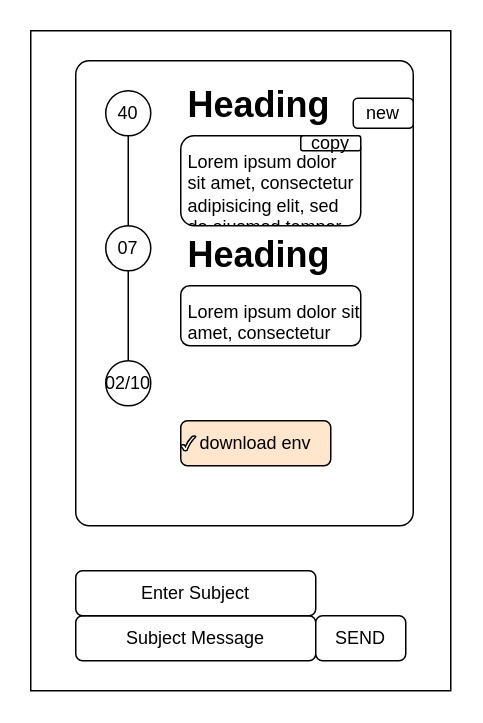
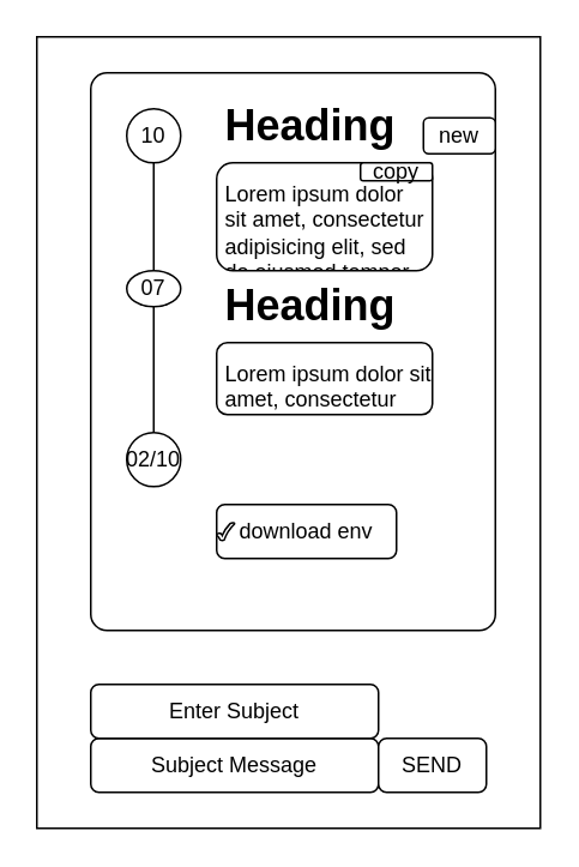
  <mxCell id="0" />
  <mxCell id="1" parent="0" />
  <mxCell id="2" value="" style="rounded=0;whiteSpace=wrap;html=1;" vertex="1" parent="1"><mxGeometry x="20" y="20" width="280" height="440" as="geometry" /></mxCell>
  <mxCell id="3" value="" style="rounded=1;whiteSpace=wrap;html=1;arcSize=4;" vertex="1" parent="1"><mxGeometry x="50" y="40" width="225" height="310" as="geometry" /></mxCell>
- <mxCell id="4" value="40" style="ellipse;whiteSpace=wrap;html=1;aspect=fixed;" vertex="1" parent="1"><mxGeometry x="70" y="60" width="30" height="30" as="geometry" /></mxCell>
- <mxCell id="5" value="07" style="ellipse;whiteSpace=wrap;html=1;aspect=fixed;" vertex="1" parent="1"><mxGeometry x="70" y="150" width="30" height="30" as="geometry" /></mxCell>
+ <mxCell id="4" value="10" style="ellipse;whiteSpace=wrap;html=1;aspect=fixed;" vertex="1" parent="1"><mxGeometry x="70" y="60" width="30" height="30" as="geometry" /></mxCell>
+ <mxCell id="5" value="07" style="ellipse;whiteSpace=wrap;html=1;aspect=fixed;" vertex="1" parent="1"><mxGeometry x="70" y="150" width="30" height="20" as="geometry" /></mxCell>
  <mxCell id="6" value="02/10" style="ellipse;whiteSpace=wrap;html=1;aspect=fixed;" vertex="1" parent="1"><mxGeometry x="70" y="240" width="30" height="30" as="geometry" /></mxCell>
  <mxCell id="7" value="" style="endArrow=none;html=1;rounded=0;exitX=0.5;exitY=0;exitDx=0;exitDy=0;" edge="1" parent="1" source="6" target="5"><mxGeometry width="50" height="50" relative="1" as="geometry"><mxPoint x="140" y="210" as="sourcePoint" /><mxPoint x="190" y="160" as="targetPoint" /></mxGeometry></mxCell>
  <mxCell id="8" value="" style="endArrow=none;html=1;rounded=0;entryX=0.5;entryY=1;entryDx=0;entryDy=0;exitX=0.5;exitY=0;exitDx=0;exitDy=0;" edge="1" parent="1" source="5" target="4"><mxGeometry width="50" height="50" relative="1" as="geometry"><mxPoint x="140" y="210" as="sourcePoint" /><mxPoint x="190" y="160" as="targetPoint" /></mxGeometry></mxCell>
  <mxCell id="9" value="" style="rounded=1;whiteSpace=wrap;html=1;" vertex="1" parent="1"><mxGeometry x="120" y="90" width="120" height="60" as="geometry" /></mxCell>
  <mxCell id="10" value="" style="rounded=1;whiteSpace=wrap;html=1;" vertex="1" parent="1"><mxGeometry x="120" y="190" width="120" height="40" as="geometry" /></mxCell>
  <mxCell id="11" value="&lt;h1&gt;Heading&lt;/h1&gt;&lt;p&gt;Lorem ipsum dolor sit amet, consectetur adipisicing elit, sed do eiusmod tempor incididunt ut labore et dolore magna aliqua.&lt;/p&gt;" style="text;html=1;spacing=5;spacingTop=-20;whiteSpace=wrap;overflow=hidden;rounded=0;" vertex="1" parent="1"><mxGeometry x="120" y="50" width="120" height="100" as="geometry" /></mxCell>
  <mxCell id="12" value="&lt;h1&gt;Heading&lt;/h1&gt;&lt;p&gt;Lorem ipsum dolor sit amet, consectetur adipisicing elit, sed do eiusmod tempor incididunt ut labore et dolore magna aliqua.&lt;/p&gt;" style="text;html=1;spacing=5;spacingTop=-20;whiteSpace=wrap;overflow=hidden;rounded=0;" vertex="1" parent="1"><mxGeometry x="120" y="150" width="140" height="80" as="geometry" /></mxCell>
- <mxCell id="13" value="download env" style="rounded=1;whiteSpace=wrap;html=1;fillColor=#ffe6cc;" vertex="1" parent="1"><mxGeometry x="120" y="280" width="100" height="30" as="geometry" /></mxCell>
+ <mxCell id="13" value="download env" style="rounded=1;whiteSpace=wrap;html=1;" vertex="1" parent="1"><mxGeometry x="120" y="280" width="100" height="30" as="geometry" /></mxCell>
  <mxCell id="14" value="" style="verticalLabelPosition=bottom;verticalAlign=top;html=1;shape=mxgraph.basic.tick" vertex="1" parent="1"><mxGeometry x="120" y="290" width="10" height="10" as="geometry" /></mxCell>
  <mxCell id="15" value="new" style="rounded=1;whiteSpace=wrap;html=1;" vertex="1" parent="1"><mxGeometry x="235" y="65" width="40" height="20" as="geometry" /></mxCell>
  <mxCell id="16" value="copy" style="rounded=1;whiteSpace=wrap;html=1;" vertex="1" parent="1"><mxGeometry x="200" y="90" width="40" height="10" as="geometry" /></mxCell>
  <mxCell id="17" value="Subject Message" style="rounded=1;whiteSpace=wrap;html=1;" vertex="1" parent="1"><mxGeometry x="50" y="410" width="160" height="30" as="geometry" /></mxCell>
  <mxCell id="18" value="SEND" style="rounded=1;whiteSpace=wrap;html=1;" vertex="1" parent="1"><mxGeometry x="210" y="410" width="60" height="30" as="geometry" /></mxCell>
  <mxCell id="19" value="Enter Subject" style="rounded=1;whiteSpace=wrap;html=1;" vertex="1" parent="1"><mxGeometry x="50" y="380" width="160" height="30" as="geometry" /></mxCell>
